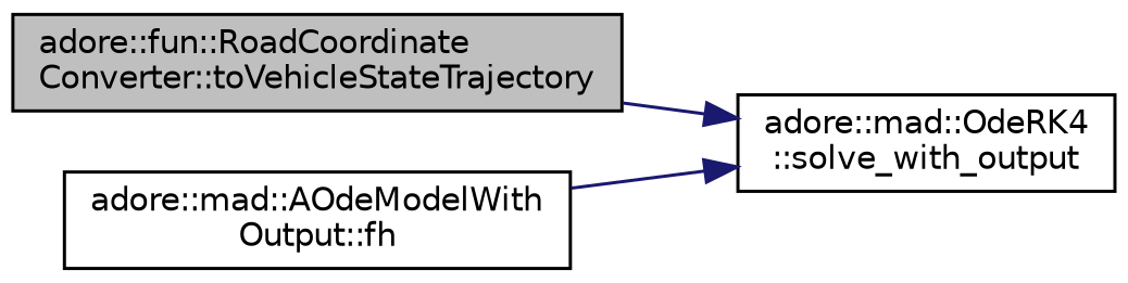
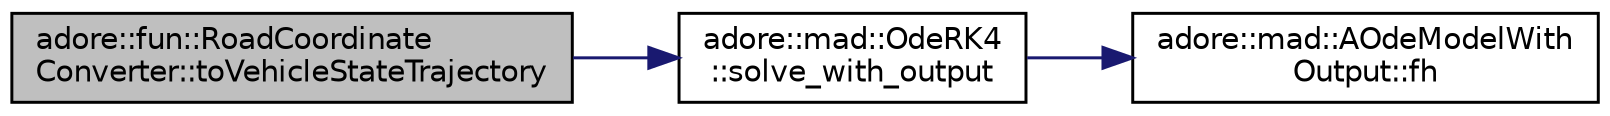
  digraph {
    rankdir=LR
    node [color=black fillcolor=white fontname=Helvetica fontsize=10 shape=record style=filled]
    edge [color=midnightblue fontname=Helvetica fontsize=10 labelfontname=Helvetica labelfontsize=10 style=solid]
    n1 [fillcolor=grey75 fontcolor=black height=0.2 label="adore::fun::RoadCoordinate\lConverter::toVehicleStateTrajectory" width=0.4]
    n2 [height=0.2 label="adore::mad::OdeRK4\l::solve_with_output" width=0.4]
    n3 [height=0.2 label="adore::mad::AOdeModelWith\lOutput::fh" width=0.4]
    n1 -> n2
-   n3 -> n2
+   n2 -> n3
  }
